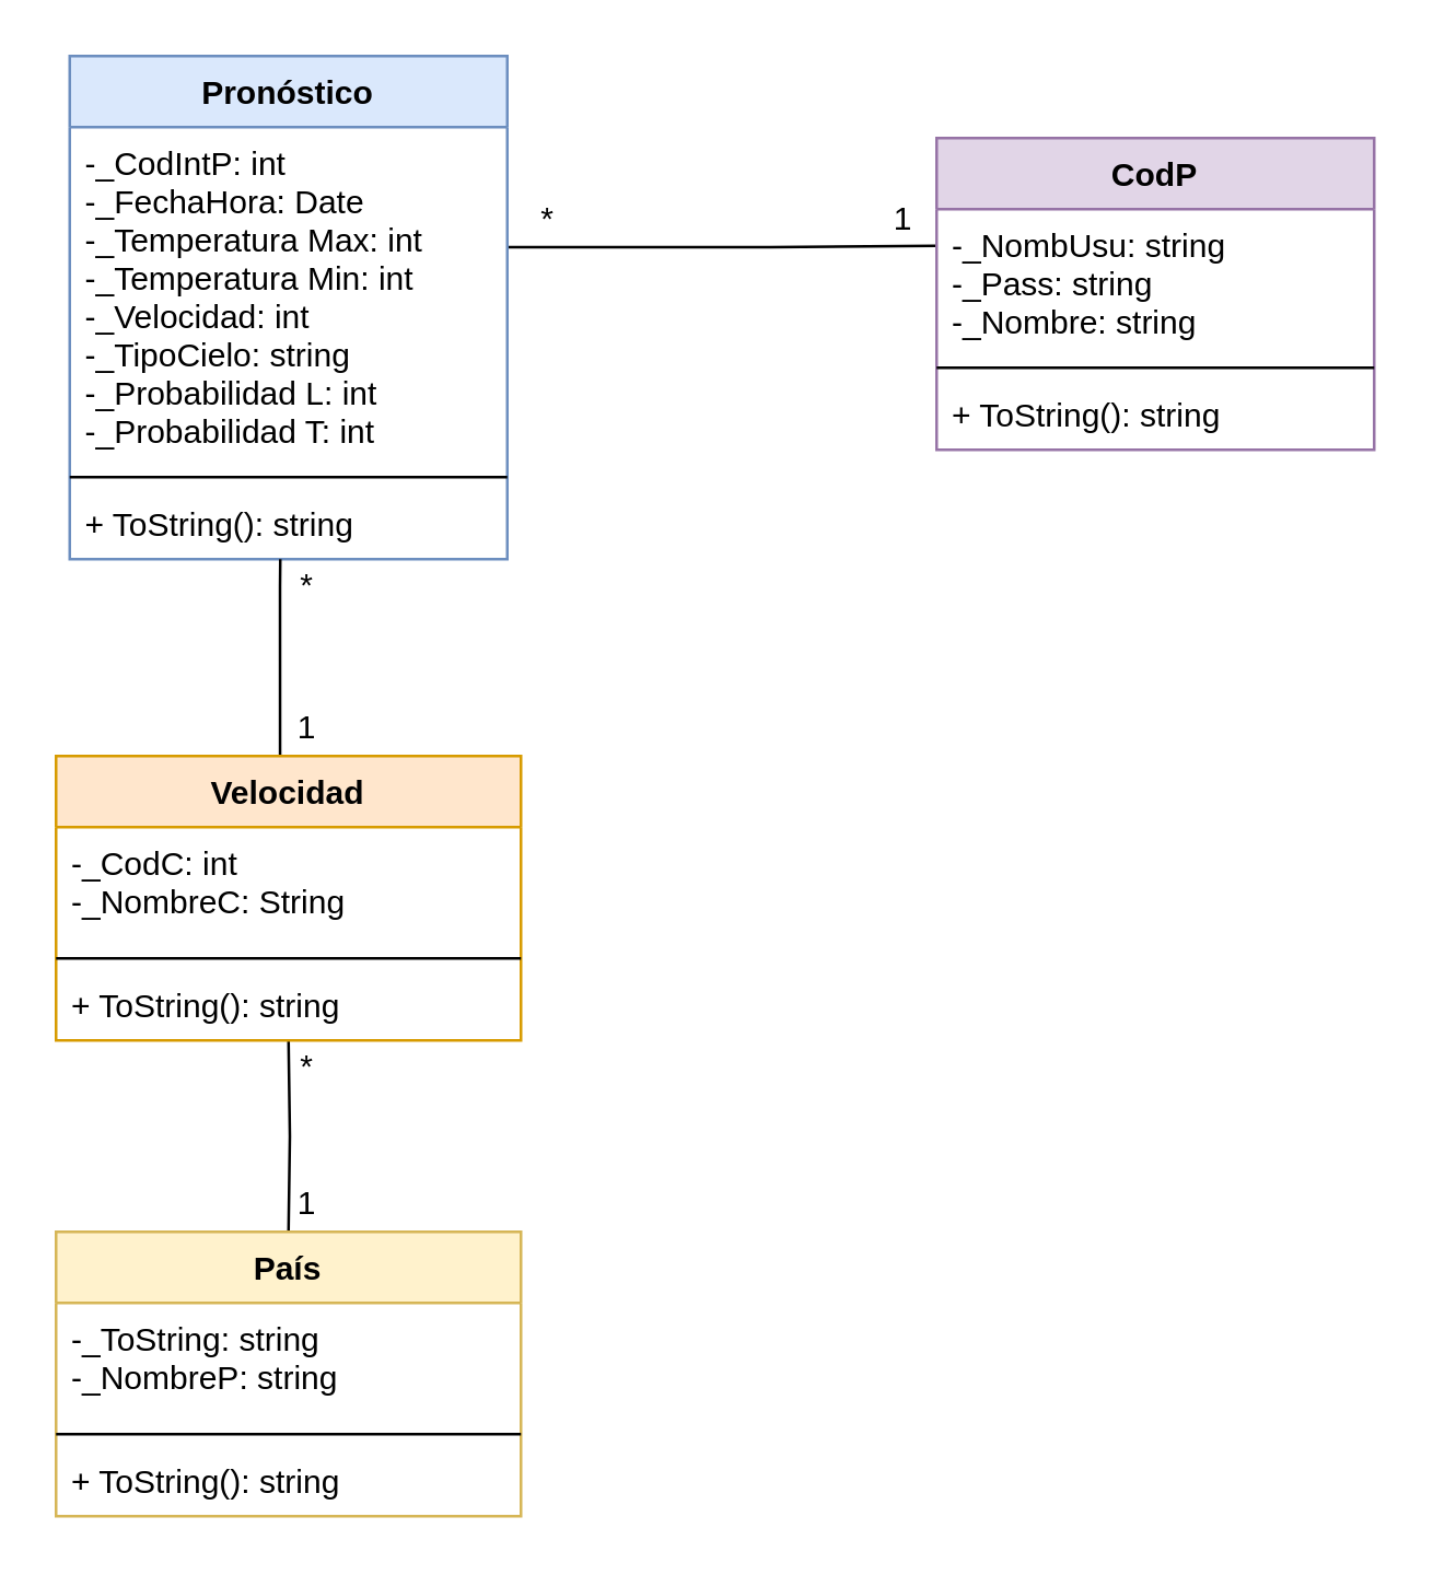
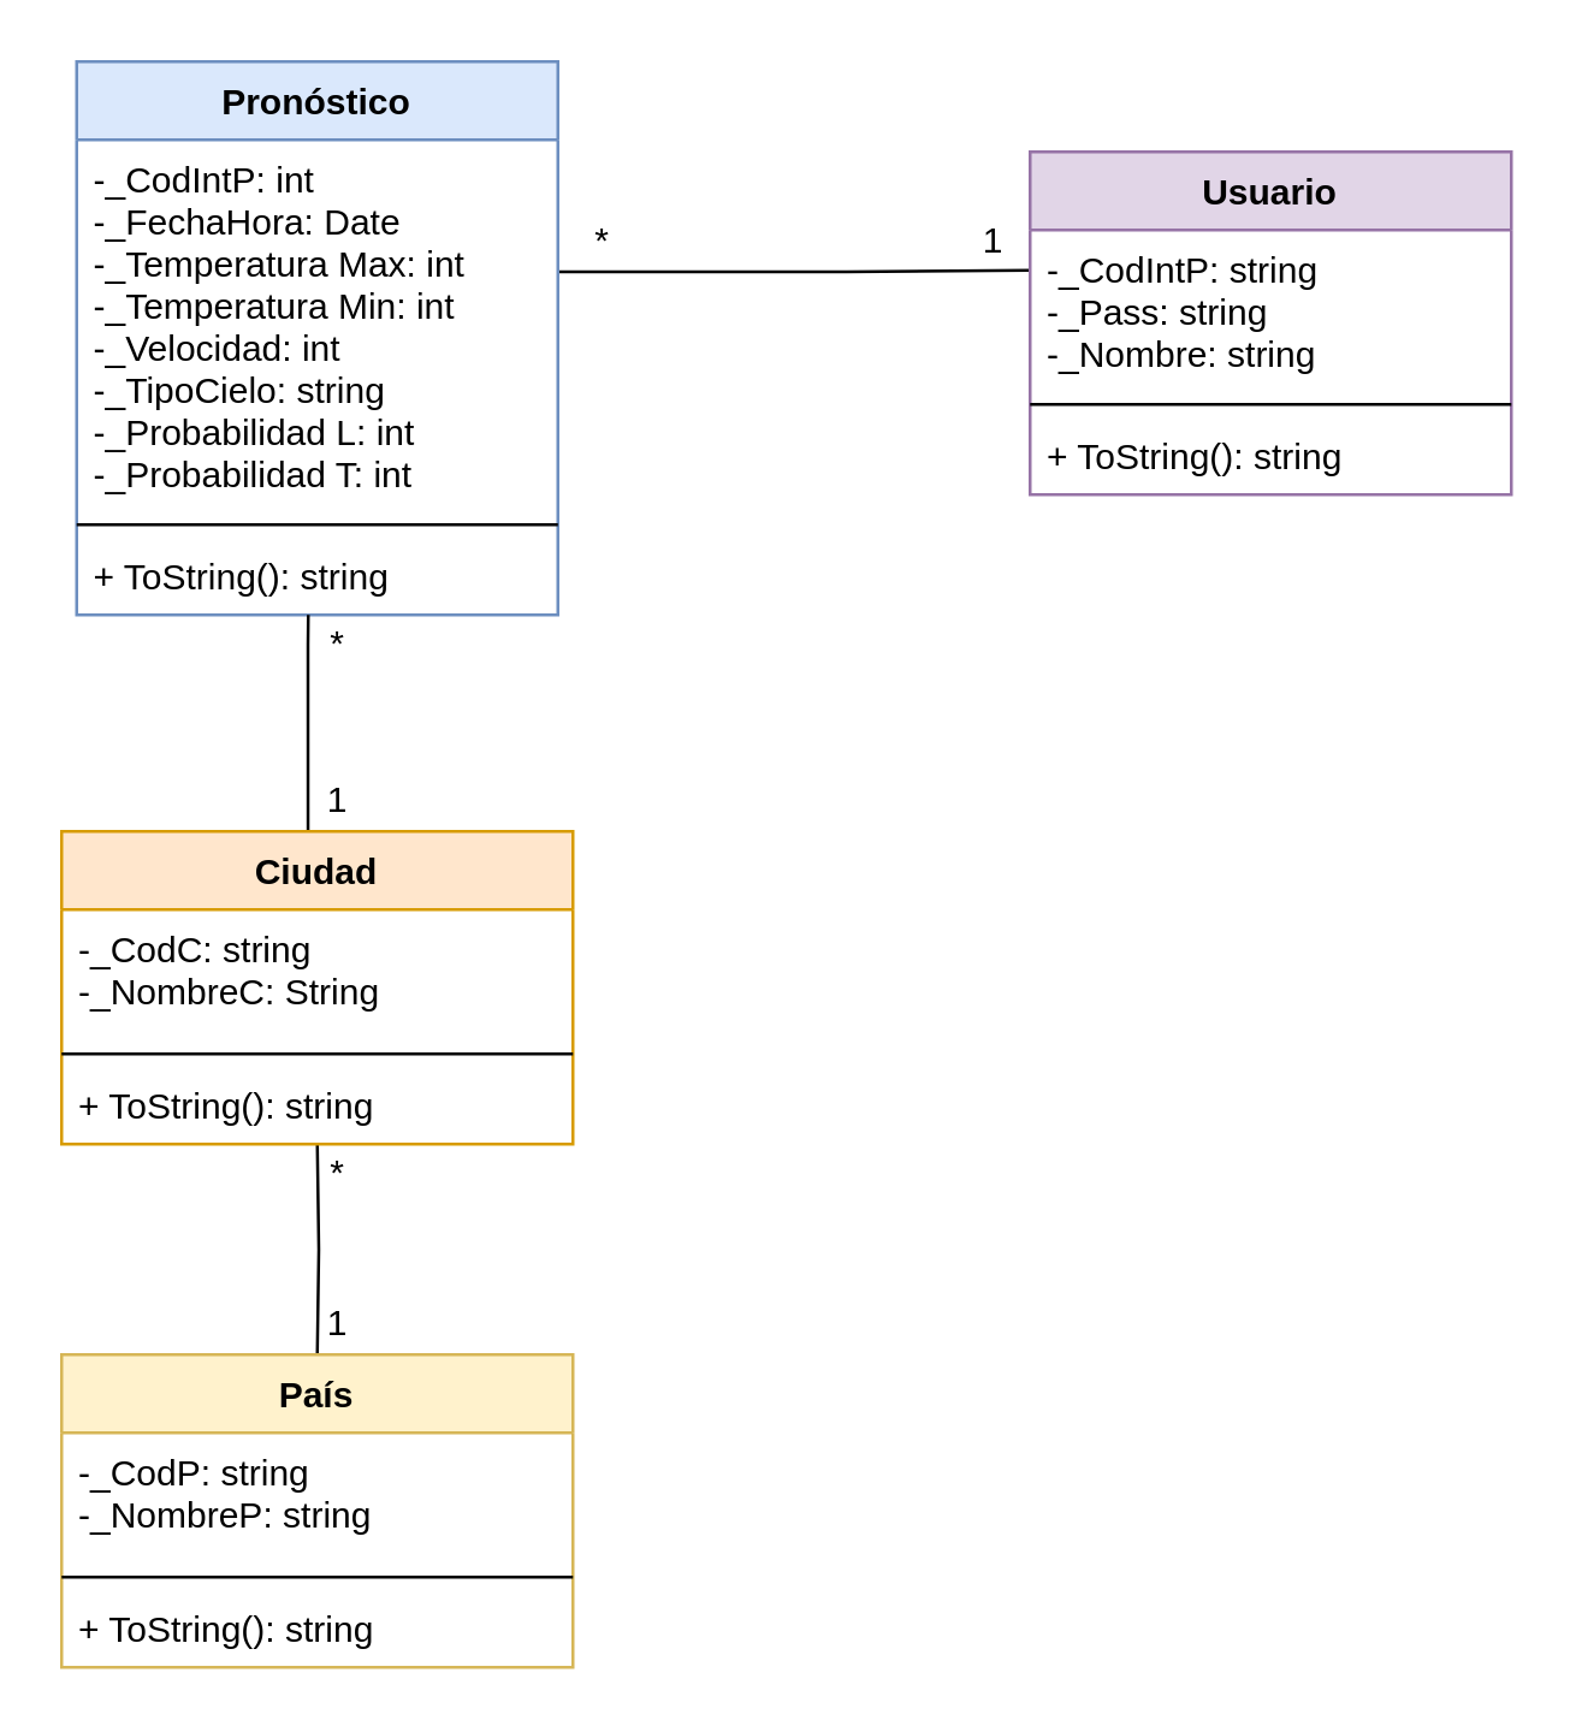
  <mxCell id="0" />
  <mxCell id="1" parent="0" />
  <mxCell id="2" style="edgeStyle=orthogonalEdgeStyle;rounded=0;orthogonalLoop=1;jettySize=auto;html=1;entryX=0;entryY=0.248;entryDx=0;entryDy=0;entryPerimeter=0;endArrow=none;endFill=0;exitX=0.12;exitY=0.997;exitDx=0;exitDy=0;exitPerimeter=0;" parent="1" source="18" target="9" edge="1"><mxGeometry relative="1" as="geometry"><mxPoint x="190" y="89" as="sourcePoint" /><Array as="points"><mxPoint x="281" y="90" /></Array></mxGeometry></mxCell>
  <mxCell id="3" value="Pronóstico" style="swimlane;fontStyle=1;align=center;verticalAlign=top;childLayout=stackLayout;horizontal=1;startSize=26;horizontalStack=0;resizeParent=1;resizeLast=0;collapsible=1;marginBottom=0;rounded=0;shadow=0;strokeWidth=1;fillColor=#dae8fc;strokeColor=#6c8ebf;" parent="1" vertex="1"><mxGeometry x="25" y="20" width="160" height="184" as="geometry"><mxRectangle x="230" y="140" width="160" height="26" as="alternateBounds" /></mxGeometry></mxCell>
  <mxCell id="4" value="-_CodIntP: int&#10;-_FechaHora: Date&#10;-_Temperatura Max: int&#10;-_Temperatura Min: int&#10;-_Velocidad: int &#10;-_TipoCielo: string&#10;-_Probabilidad L: int&#10;-_Probabilidad T: int" style="text;align=left;verticalAlign=top;spacingLeft=4;spacingRight=4;overflow=hidden;rotatable=0;points=[[0,0.5],[1,0.5]];portConstraint=eastwest;" parent="3" vertex="1"><mxGeometry y="26" width="160" height="124" as="geometry" /></mxCell>
  <mxCell id="5" value="" style="line;html=1;strokeWidth=1;align=left;verticalAlign=middle;spacingTop=-1;spacingLeft=3;spacingRight=3;rotatable=0;labelPosition=right;points=[];portConstraint=eastwest;" parent="3" vertex="1"><mxGeometry y="150" width="160" height="8" as="geometry" /></mxCell>
  <mxCell id="6" value="+ ToString(): string" style="text;align=left;verticalAlign=top;spacingLeft=4;spacingRight=4;overflow=hidden;rotatable=0;points=[[0,0.5],[1,0.5]];portConstraint=eastwest;" parent="3" vertex="1"><mxGeometry y="158" width="160" height="26" as="geometry" /></mxCell>
  <mxCell id="7" style="edgeStyle=orthogonalEdgeStyle;rounded=0;orthogonalLoop=1;jettySize=auto;html=1;endArrow=none;endFill=0;exitX=0.512;exitY=0.001;exitDx=0;exitDy=0;exitPerimeter=0;entryX=0.25;entryY=0;entryDx=0;entryDy=0;" parent="1" target="19" edge="1"><mxGeometry relative="1" as="geometry"><mxPoint x="101.92" y="276.06" as="sourcePoint" /><mxPoint x="102" y="230" as="targetPoint" /><Array as="points"><mxPoint x="102" y="214" /><mxPoint x="102" y="214" /></Array></mxGeometry></mxCell>
- <mxCell id="8" value="CodP" style="swimlane;fontStyle=1;align=center;verticalAlign=top;childLayout=stackLayout;horizontal=1;startSize=26;horizontalStack=0;resizeParent=1;resizeLast=0;collapsible=1;marginBottom=0;rounded=0;shadow=0;strokeWidth=1;fillColor=#e1d5e7;strokeColor=#9673a6;" parent="1" vertex="1"><mxGeometry x="342" y="50" width="160" height="114" as="geometry"><mxRectangle x="340" y="380" width="170" height="26" as="alternateBounds" /></mxGeometry></mxCell>
- <mxCell id="9" value="-_NombUsu: string&#10;-_Pass: string&#10;-_Nombre: string&#10;" style="text;align=left;verticalAlign=top;spacingLeft=4;spacingRight=4;overflow=hidden;rotatable=0;points=[[0,0.5],[1,0.5]];portConstraint=eastwest;" parent="8" vertex="1"><mxGeometry y="26" width="160" height="54" as="geometry" /></mxCell>
+ <mxCell id="8" value="Usuario" style="swimlane;fontStyle=1;align=center;verticalAlign=top;childLayout=stackLayout;horizontal=1;startSize=26;horizontalStack=0;resizeParent=1;resizeLast=0;collapsible=1;marginBottom=0;rounded=0;shadow=0;strokeWidth=1;fillColor=#e1d5e7;strokeColor=#9673a6;" parent="1" vertex="1"><mxGeometry x="342" y="50" width="160" height="114" as="geometry"><mxRectangle x="340" y="380" width="170" height="26" as="alternateBounds" /></mxGeometry></mxCell>
+ <mxCell id="9" value="-_CodIntP: string&#10;-_Pass: string&#10;-_Nombre: string&#10;" style="text;align=left;verticalAlign=top;spacingLeft=4;spacingRight=4;overflow=hidden;rotatable=0;points=[[0,0.5],[1,0.5]];portConstraint=eastwest;" parent="8" vertex="1"><mxGeometry y="26" width="160" height="54" as="geometry" /></mxCell>
  <mxCell id="10" value="" style="line;html=1;strokeWidth=1;align=left;verticalAlign=middle;spacingTop=-1;spacingLeft=3;spacingRight=3;rotatable=0;labelPosition=right;points=[];portConstraint=eastwest;" parent="8" vertex="1"><mxGeometry y="80" width="160" height="8" as="geometry" /></mxCell>
  <mxCell id="11" value="+ ToString(): string" style="text;align=left;verticalAlign=top;spacingLeft=4;spacingRight=4;overflow=hidden;rotatable=0;points=[[0,0.5],[1,0.5]];portConstraint=eastwest;" parent="8" vertex="1"><mxGeometry y="88" width="160" height="26" as="geometry" /></mxCell>
  <mxCell id="12" style="edgeStyle=orthogonalEdgeStyle;rounded=0;orthogonalLoop=1;jettySize=auto;html=1;entryX=0.5;entryY=0.994;entryDx=0;entryDy=0;entryPerimeter=0;endArrow=none;endFill=0;" parent="1" target="26" edge="1"><mxGeometry relative="1" as="geometry"><mxPoint x="105" y="450" as="sourcePoint" /><mxPoint x="105.76" y="336.988" as="targetPoint" /></mxGeometry></mxCell>
  <mxCell id="13" value="País" style="swimlane;fontStyle=1;align=center;verticalAlign=top;childLayout=stackLayout;horizontal=1;startSize=26;horizontalStack=0;resizeParent=1;resizeLast=0;collapsible=1;marginBottom=0;rounded=0;shadow=0;strokeWidth=1;fillColor=#fff2cc;strokeColor=#d6b656;" parent="1" vertex="1"><mxGeometry x="20" y="450" width="170" height="104" as="geometry"><mxRectangle x="340" y="380" width="170" height="26" as="alternateBounds" /></mxGeometry></mxCell>
- <mxCell id="14" value="-_ToString: string&#10;-_NombreP: string" style="text;align=left;verticalAlign=top;spacingLeft=4;spacingRight=4;overflow=hidden;rotatable=0;points=[[0,0.5],[1,0.5]];portConstraint=eastwest;" parent="13" vertex="1"><mxGeometry y="26" width="170" height="44" as="geometry" /></mxCell>
+ <mxCell id="14" value="-_CodP: string&#10;-_NombreP: string" style="text;align=left;verticalAlign=top;spacingLeft=4;spacingRight=4;overflow=hidden;rotatable=0;points=[[0,0.5],[1,0.5]];portConstraint=eastwest;" parent="13" vertex="1"><mxGeometry y="26" width="170" height="44" as="geometry" /></mxCell>
  <mxCell id="15" value="" style="line;html=1;strokeWidth=1;align=left;verticalAlign=middle;spacingTop=-1;spacingLeft=3;spacingRight=3;rotatable=0;labelPosition=right;points=[];portConstraint=eastwest;" parent="13" vertex="1"><mxGeometry y="70" width="170" height="8" as="geometry" /></mxCell>
  <mxCell id="16" value="+ ToString(): string" style="text;align=left;verticalAlign=top;spacingLeft=4;spacingRight=4;overflow=hidden;rotatable=0;points=[[0,0.5],[1,0.5]];portConstraint=eastwest;" parent="13" vertex="1"><mxGeometry y="78" width="170" height="26" as="geometry" /></mxCell>
  <mxCell id="17" value="1" style="text;html=1;strokeColor=none;fillColor=none;align=center;verticalAlign=middle;whiteSpace=wrap;rounded=0;" parent="1" vertex="1"><mxGeometry x="310" y="70" width="40" height="20" as="geometry" /></mxCell>
  <mxCell id="18" value="*" style="text;html=1;strokeColor=none;fillColor=none;align=center;verticalAlign=middle;whiteSpace=wrap;rounded=0;" parent="1" vertex="1"><mxGeometry x="180" y="70" width="40" height="20" as="geometry" /></mxCell>
  <mxCell id="19" value="*" style="text;html=1;strokeColor=none;fillColor=none;align=center;verticalAlign=middle;whiteSpace=wrap;rounded=0;" parent="1" vertex="1"><mxGeometry x="92" y="204" width="40" height="20" as="geometry" /></mxCell>
  <mxCell id="20" value="1" style="text;html=1;strokeColor=none;fillColor=none;align=center;verticalAlign=middle;whiteSpace=wrap;rounded=0;" parent="1" vertex="1"><mxGeometry x="92" y="256" width="40" height="20" as="geometry" /></mxCell>
  <mxCell id="21" value="*" style="text;html=1;strokeColor=none;fillColor=none;align=center;verticalAlign=middle;whiteSpace=wrap;rounded=0;" parent="1" vertex="1"><mxGeometry x="92" y="380" width="40" height="20" as="geometry" /></mxCell>
  <mxCell id="22" value="1" style="text;html=1;strokeColor=none;fillColor=none;align=center;verticalAlign=middle;whiteSpace=wrap;rounded=0;" parent="1" vertex="1"><mxGeometry x="92" y="430" width="40" height="20" as="geometry" /></mxCell>
- <mxCell id="23" value="Velocidad" style="swimlane;fontStyle=1;align=center;verticalAlign=top;childLayout=stackLayout;horizontal=1;startSize=26;horizontalStack=0;resizeParent=1;resizeLast=0;collapsible=1;marginBottom=0;rounded=0;shadow=0;strokeWidth=1;fillColor=#ffe6cc;strokeColor=#d79b00;" parent="1" vertex="1"><mxGeometry x="20" y="276" width="170" height="104" as="geometry"><mxRectangle x="340" y="380" width="170" height="26" as="alternateBounds" /></mxGeometry></mxCell>
- <mxCell id="24" value="-_CodC: int&#10;-_NombreC: String" style="text;align=left;verticalAlign=top;spacingLeft=4;spacingRight=4;overflow=hidden;rotatable=0;points=[[0,0.5],[1,0.5]];portConstraint=eastwest;" parent="23" vertex="1"><mxGeometry y="26" width="170" height="44" as="geometry" /></mxCell>
+ <mxCell id="23" value="Ciudad" style="swimlane;fontStyle=1;align=center;verticalAlign=top;childLayout=stackLayout;horizontal=1;startSize=26;horizontalStack=0;resizeParent=1;resizeLast=0;collapsible=1;marginBottom=0;rounded=0;shadow=0;strokeWidth=1;fillColor=#ffe6cc;strokeColor=#d79b00;" parent="1" vertex="1"><mxGeometry x="20" y="276" width="170" height="104" as="geometry"><mxRectangle x="340" y="380" width="170" height="26" as="alternateBounds" /></mxGeometry></mxCell>
+ <mxCell id="24" value="-_CodC: string&#10;-_NombreC: String" style="text;align=left;verticalAlign=top;spacingLeft=4;spacingRight=4;overflow=hidden;rotatable=0;points=[[0,0.5],[1,0.5]];portConstraint=eastwest;" parent="23" vertex="1"><mxGeometry y="26" width="170" height="44" as="geometry" /></mxCell>
  <mxCell id="25" value="" style="line;html=1;strokeWidth=1;align=left;verticalAlign=middle;spacingTop=-1;spacingLeft=3;spacingRight=3;rotatable=0;labelPosition=right;points=[];portConstraint=eastwest;" parent="23" vertex="1"><mxGeometry y="70" width="170" height="8" as="geometry" /></mxCell>
  <mxCell id="26" value="+ ToString(): string" style="text;align=left;verticalAlign=top;spacingLeft=4;spacingRight=4;overflow=hidden;rotatable=0;points=[[0,0.5],[1,0.5]];portConstraint=eastwest;" parent="23" vertex="1"><mxGeometry y="78" width="170" height="26" as="geometry" /></mxCell>
